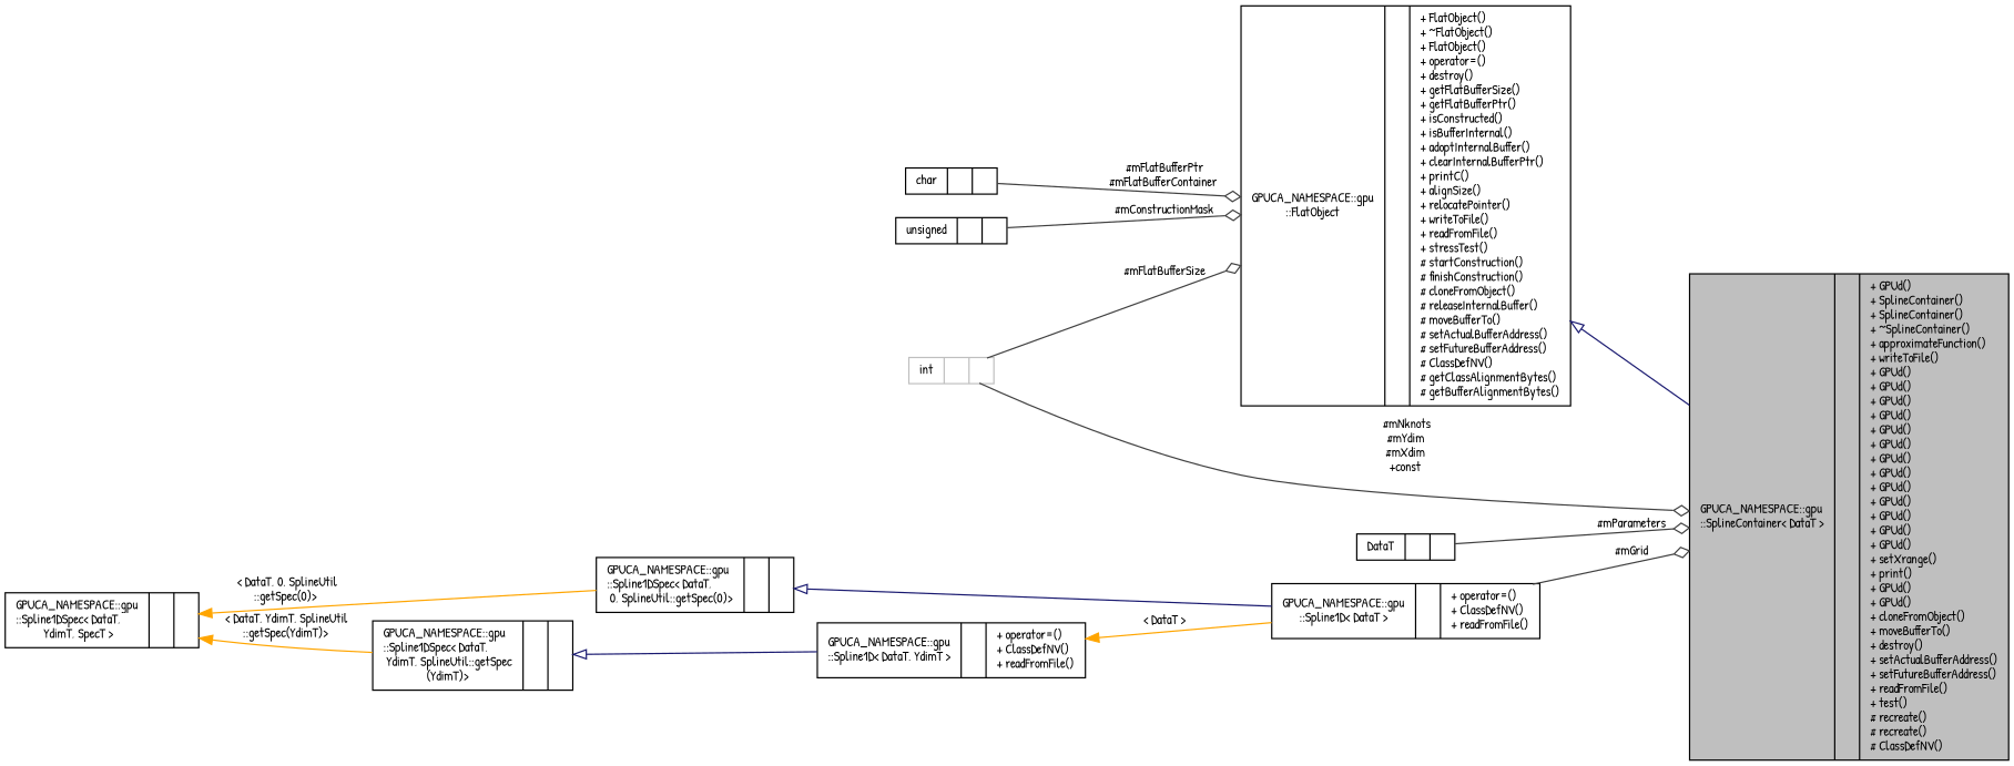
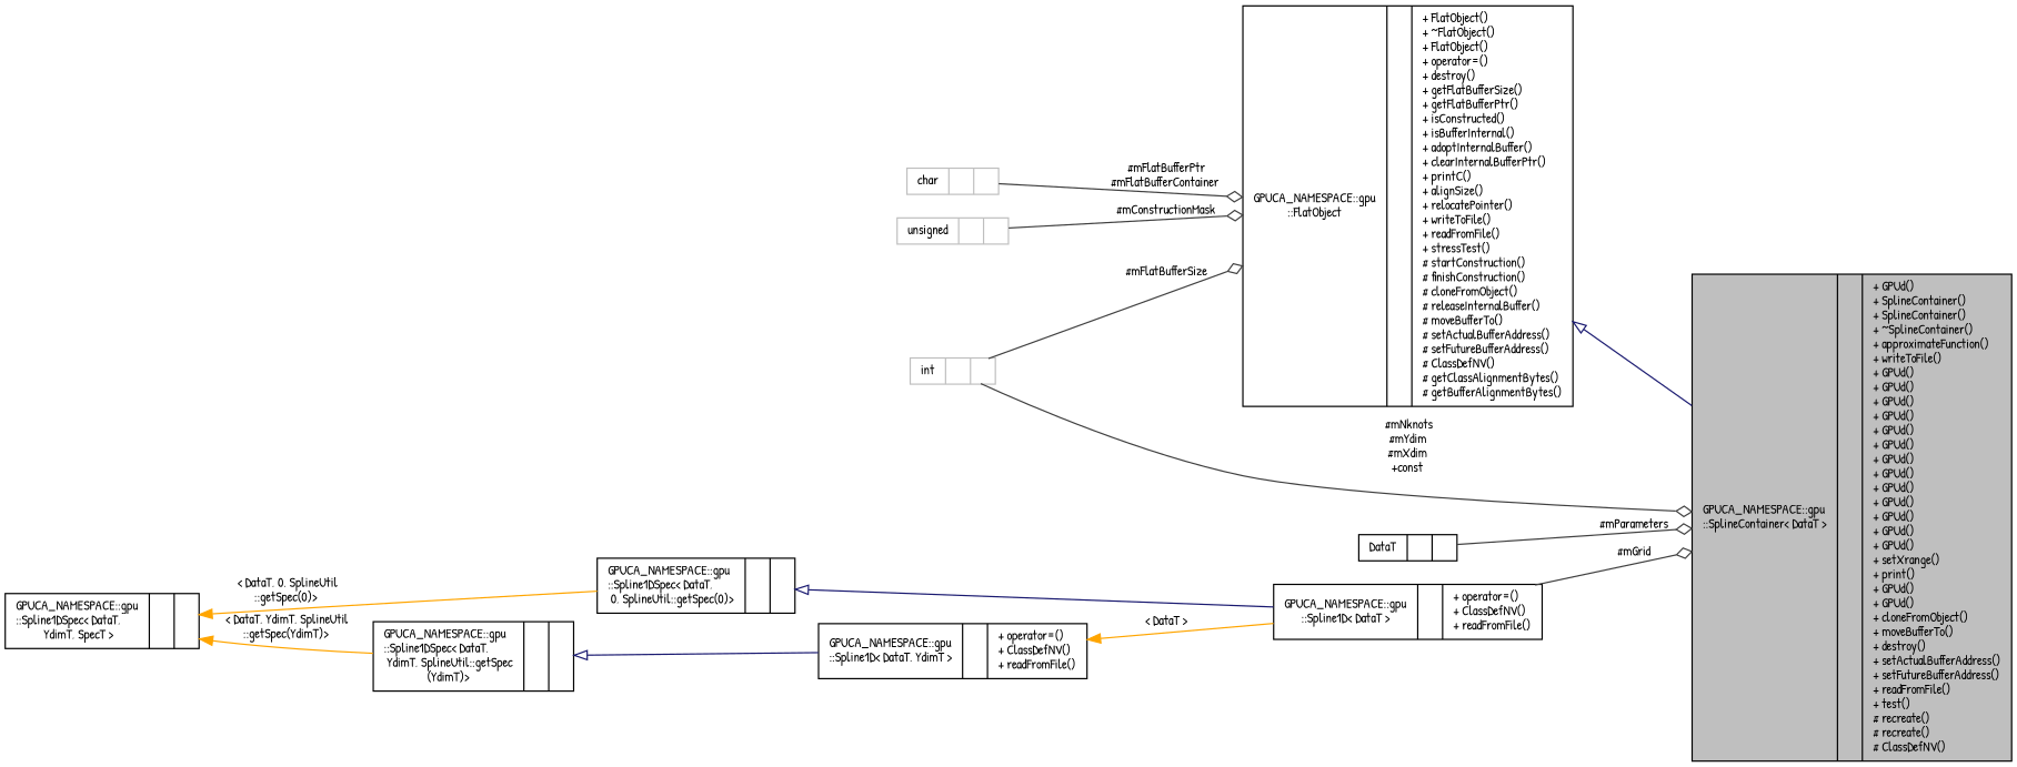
  digraph {
    fontname="Patrick Hand"
    rankdir=LR
    node [color=black fontname="Patrick Hand" fontsize=10 shape=record]
    edge [color=grey25 fontname="Patrick Hand" fontsize=10 labelfontname=Helvetica labelfontsize=10 style=solid]
    n1 [fillcolor=grey75 fontcolor=black height=0.2 label="{GPUCA_NAMESPACE::gpu\l::SplineContainer\< DataT \>\n||+ GPUd()\l+ SplineContainer()\l+ SplineContainer()\l+ ~SplineContainer()\l+ approximateFunction()\l+ writeToFile()\l+ GPUd()\l+ GPUd()\l+ GPUd()\l+ GPUd()\l+ GPUd()\l+ GPUd()\l+ GPUd()\l+ GPUd()\l+ GPUd()\l+ GPUd()\l+ GPUd()\l+ GPUd()\l+ GPUd()\l+ setXrange()\l+ print()\l+ GPUd()\l+ GPUd()\l+ cloneFromObject()\l+ moveBufferTo()\l+ destroy()\l+ setActualBufferAddress()\l+ setFutureBufferAddress()\l+ readFromFile()\l+ test()\l# recreate()\l# recreate()\l# ClassDefNV()\l}" style=filled width=0.4]
    n2 [height=0.2 label="{GPUCA_NAMESPACE::gpu\l::FlatObject\n||+ FlatObject()\l+ ~FlatObject()\l+ FlatObject()\l+ operator=()\l+ destroy()\l+ getFlatBufferSize()\l+ getFlatBufferPtr()\l+ isConstructed()\l+ isBufferInternal()\l+ adoptInternalBuffer()\l+ clearInternalBufferPtr()\l+ printC()\l+ alignSize()\l+ relocatePointer()\l+ writeToFile()\l+ readFromFile()\l+ stressTest()\l# startConstruction()\l# finishConstruction()\l# cloneFromObject()\l# releaseInternalBuffer()\l# moveBufferTo()\l# setActualBufferAddress()\l# setFutureBufferAddress()\l# ClassDefNV()\l# getClassAlignmentBytes()\l# getBufferAlignmentBytes()\l}" width=0.4]
-   n3 [height=0.2 label="{char\n||}" width=0.4]
+   n3 [color=grey75 height=0.2 label="{char\n||}" width=0.4]
    n4 [color=grey75 height=0.2 label="{int\n||}" width=0.4]
-   n5 [height=0.2 label="{unsigned\n||}" width=0.4]
+   n5 [color=grey75 height=0.2 label="{unsigned\n||}" width=0.4]
    n6 [height=0.2 label="{DataT\n||}" width=0.4]
    n7 [height=0.2 label="{GPUCA_NAMESPACE::gpu\l::Spline1D\< DataT \>\n||+ operator=()\l+ ClassDefNV()\l+ readFromFile()\l}" width=0.4]
    n8 [height=0.2 label="{GPUCA_NAMESPACE::gpu\l::Spline1DSpec\< DataT,\l 0, SplineUtil::getSpec(0)\>\n||}" width=0.4]
    n9 [height=0.2 label="{GPUCA_NAMESPACE::gpu\l::Spline1DSpec\< DataT,\l YdimT, SpecT \>\n||}" width=0.4]
    n10 [height=0.2 label="{GPUCA_NAMESPACE::gpu\l::Spline1DSpec\< DataT,\l YdimT, SplineUtil::getSpec\l(YdimT)\>\n||}" width=0.4]
    n11 [height=0.2 label="{GPUCA_NAMESPACE::gpu\l::Spline1D\< DataT, YdimT \>\n||+ operator=()\l+ ClassDefNV()\l+ readFromFile()\l}" width=0.4]
    n2 -> n1 [arrowtail=onormal color=midnightblue dir=back]
    n3 -> n2 [arrowhead=odiamond label=" #mFlatBufferPtr\n#mFlatBufferContainer"]
    n4 -> n1 [arrowhead=odiamond label=" #mNknots\n#mYdim\n#mXdim\n+const"]
    n4 -> n2 [arrowhead=odiamond label=" #mFlatBufferSize"]
    n5 -> n2 [arrowhead=odiamond label=" #mConstructionMask"]
    n6 -> n1 [arrowhead=odiamond label=" #mParameters"]
    n7 -> n1 [arrowhead=odiamond label=" #mGrid"]
    n8 -> n7 [arrowtail=onormal color=midnightblue dir=back]
    n9 -> n8 [color=orange dir=back label=" \< DataT, 0, SplineUtil\l::getSpec(0)\>"]
    n9 -> n10 [color=orange dir=back label=" \< DataT, YdimT, SplineUtil\l::getSpec(YdimT)\>"]
    n10 -> n11 [arrowtail=onormal color=midnightblue dir=back]
    n11 -> n7 [color=orange dir=back label=" \< DataT \>"]
  }
